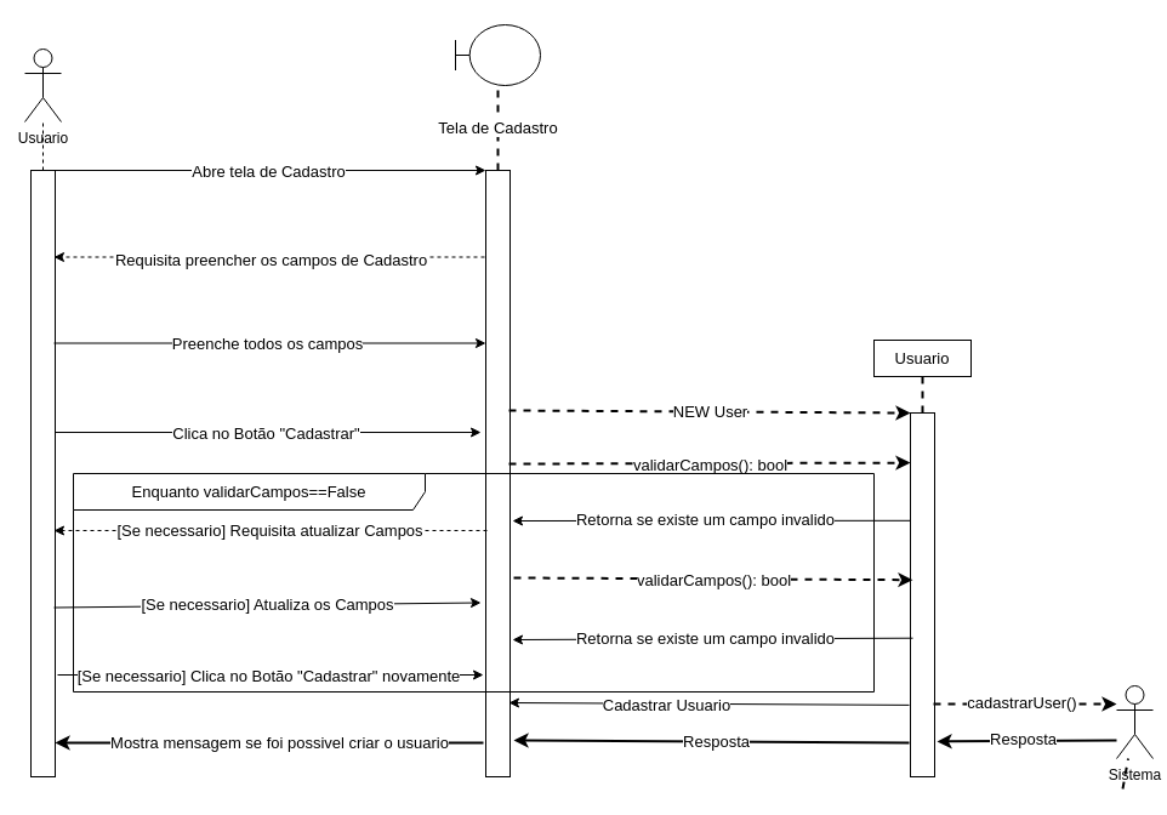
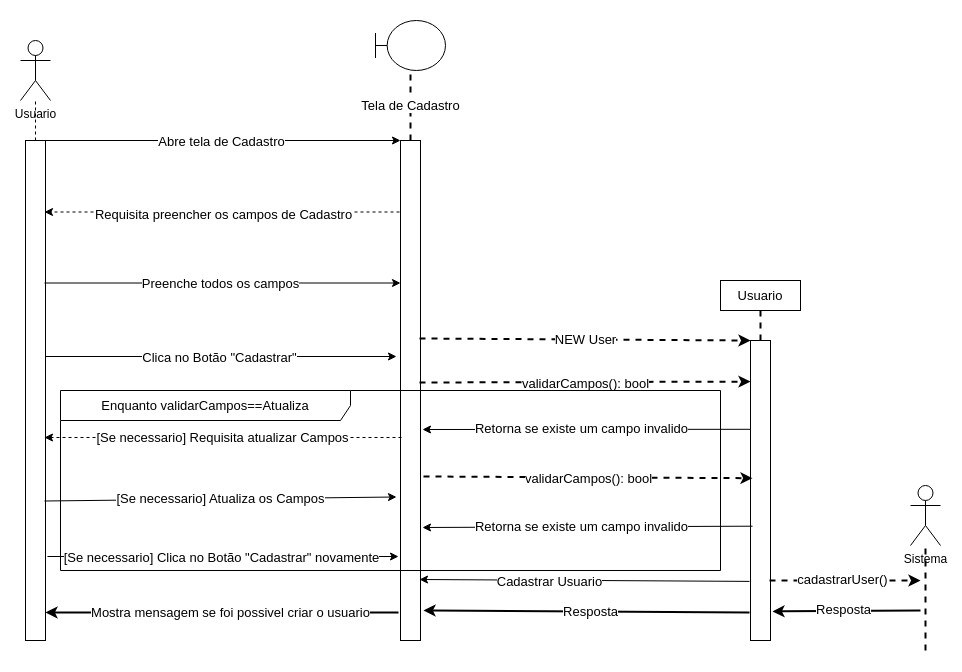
  <mxCell id="0" />
  <mxCell id="1" parent="0" />
  <mxCell id="2" value="Usuario" style="shape=umlActor;verticalLabelPosition=bottom;verticalAlign=top;html=1;outlineConnect=0;" parent="1" vertex="1"><mxGeometry x="20" y="40" width="30" height="60" as="geometry" /></mxCell>
  <mxCell id="3" value="" style="endArrow=none;dashed=1;html=1;rounded=0;exitX=0.5;exitY=0;exitDx=0;exitDy=0;" parent="1" source="5" target="2" edge="1"><mxGeometry width="50" height="50" relative="1" as="geometry"><mxPoint x="37.5" y="140" as="sourcePoint" /><mxPoint x="34.5" y="130" as="targetPoint" /></mxGeometry></mxCell>
  <mxCell id="4" value="" style="rounded=0;whiteSpace=wrap;html=1;" parent="1" vertex="1"><mxGeometry x="400" y="140" width="20" height="500" as="geometry" /></mxCell>
  <mxCell id="5" value="" style="rounded=0;whiteSpace=wrap;html=1;" parent="1" vertex="1"><mxGeometry x="25" y="140" width="20" height="500" as="geometry" /></mxCell>
  <mxCell id="6" value="" style="endArrow=classic;html=1;rounded=0;fontSize=13;exitX=0.75;exitY=0;exitDx=0;exitDy=0;entryX=0;entryY=0;entryDx=0;entryDy=0;" parent="1" source="5" target="4" edge="1"><mxGeometry width="50" height="50" relative="1" as="geometry"><mxPoint x="370" y="370" as="sourcePoint" /><mxPoint x="390" y="290" as="targetPoint" /></mxGeometry></mxCell>
  <mxCell id="7" value="Abre tela de Cadastro" style="edgeLabel;html=1;align=center;verticalAlign=middle;resizable=0;points=[];fontSize=13;" parent="6" vertex="1" connectable="0"><mxGeometry x="-0.144" y="-4" relative="1" as="geometry"><mxPoint x="26" y="-4" as="offset" /></mxGeometry></mxCell>
  <mxCell id="8" value="" style="shape=umlBoundary;whiteSpace=wrap;html=1;fontSize=13;" parent="1" vertex="1"><mxGeometry x="375" y="20" width="70" height="50" as="geometry" /></mxCell>
  <mxCell id="9" value="Tela de Cadastro" style="endArrow=none;dashed=1;html=1;strokeWidth=2;rounded=0;fontSize=13;exitX=0.5;exitY=0;exitDx=0;exitDy=0;" parent="1" source="4" target="8" edge="1"><mxGeometry width="50" height="50" relative="1" as="geometry"><mxPoint x="170" y="370" as="sourcePoint" /><mxPoint x="250" y="70" as="targetPoint" /></mxGeometry></mxCell>
  <mxCell id="10" value="" style="endArrow=classic;html=1;rounded=0;dashed=1;fontSize=13;entryX=0.95;entryY=0.143;entryDx=0;entryDy=0;exitX=-0.05;exitY=0.143;exitDx=0;exitDy=0;exitPerimeter=0;entryPerimeter=0;" parent="1" source="4" target="5" edge="1"><mxGeometry width="50" height="50" relative="1" as="geometry"><mxPoint x="370" y="370" as="sourcePoint" /><mxPoint x="420" y="320" as="targetPoint" /></mxGeometry></mxCell>
  <mxCell id="11" value="Requisita preencher os campos de Cadastro" style="edgeLabel;html=1;align=center;verticalAlign=middle;resizable=0;points=[];fontSize=13;" parent="10" vertex="1" connectable="0"><mxGeometry x="0.313" y="2" relative="1" as="geometry"><mxPoint x="56" as="offset" /></mxGeometry></mxCell>
  <mxCell id="12" value="Requisita preencher os campos de Cadastro" style="edgeLabel;html=1;align=center;verticalAlign=middle;resizable=0;points=[];fontSize=13;" parent="10" vertex="1" connectable="0"><mxGeometry x="0.313" y="2" relative="1" as="geometry"><mxPoint x="56" as="offset" /></mxGeometry></mxCell>
  <mxCell id="13" value="" style="rounded=0;whiteSpace=wrap;html=1;" parent="1" vertex="1"><mxGeometry x="750" y="340" width="20" height="300" as="geometry" /></mxCell>
  <mxCell id="14" value="" style="endArrow=classic;html=1;rounded=0;fontSize=13;entryX=0;entryY=0.285;entryDx=0;entryDy=0;exitX=0.95;exitY=0.285;exitDx=0;exitDy=0;entryPerimeter=0;exitPerimeter=0;" parent="1" source="5" target="4" edge="1"><mxGeometry width="50" height="50" relative="1" as="geometry"><mxPoint x="370" y="370" as="sourcePoint" /><mxPoint x="420" y="320" as="targetPoint" /></mxGeometry></mxCell>
  <mxCell id="15" value="Preenche todos os campos" style="edgeLabel;html=1;align=center;verticalAlign=middle;resizable=0;points=[];fontSize=13;" parent="14" vertex="1" connectable="0"><mxGeometry x="-0.166" relative="1" as="geometry"><mxPoint x="27" as="offset" /></mxGeometry></mxCell>
  <mxCell id="16" value="" style="endArrow=classic;html=1;rounded=0;fontSize=13;entryX=-0.2;entryY=0.432;entryDx=0;entryDy=0;exitX=1;exitY=0.432;exitDx=0;exitDy=0;entryPerimeter=0;exitPerimeter=0;" parent="1" source="5" target="4" edge="1"><mxGeometry width="50" height="50" relative="1" as="geometry"><mxPoint x="55" y="285" as="sourcePoint" /><mxPoint x="410" y="285" as="targetPoint" /></mxGeometry></mxCell>
  <mxCell id="17" value="Clica no Botão &quot;Cadastrar&quot;" style="edgeLabel;html=1;align=center;verticalAlign=middle;resizable=0;points=[];fontSize=13;" parent="16" vertex="1" connectable="0"><mxGeometry x="-0.166" relative="1" as="geometry"><mxPoint x="27" as="offset" /></mxGeometry></mxCell>
  <mxCell id="18" value="NEW User" style="endArrow=classic;dashed=1;html=1;strokeWidth=2;rounded=0;fontSize=13;entryX=0;entryY=0;entryDx=0;entryDy=0;exitX=0.95;exitY=0.396;exitDx=0;exitDy=0;endFill=1;exitPerimeter=0;" parent="1" source="4" target="13" edge="1"><mxGeometry width="50" height="50" relative="1" as="geometry"><mxPoint x="370" y="370" as="sourcePoint" /><mxPoint x="420" y="320" as="targetPoint" /></mxGeometry></mxCell>
  <mxCell id="19" value="Usuario&lt;br&gt;" style="rounded=0;whiteSpace=wrap;html=1;fontSize=13;" parent="1" vertex="1"><mxGeometry x="720" y="280" width="80" height="30" as="geometry" /></mxCell>
  <mxCell id="20" value="" style="endArrow=none;dashed=1;html=1;strokeWidth=2;rounded=0;fontSize=13;entryX=0.5;entryY=1;entryDx=0;entryDy=0;exitX=0.5;exitY=0;exitDx=0;exitDy=0;endFill=0;" parent="1" source="13" target="19" edge="1"><mxGeometry width="50" height="50" relative="1" as="geometry"><mxPoint x="480" y="352.5" as="sourcePoint" /><mxPoint x="600" y="350" as="targetPoint" /></mxGeometry></mxCell>
  <mxCell id="21" value="validarCampos(): bool" style="endArrow=classic;dashed=1;html=1;strokeWidth=2;rounded=0;fontSize=13;entryX=0;entryY=0.137;entryDx=0;entryDy=0;exitX=0.95;exitY=0.484;exitDx=0;exitDy=0;endFill=1;entryPerimeter=0;exitPerimeter=0;" parent="1" source="4" target="13" edge="1"><mxGeometry x="0.0" y="-1" width="50" height="50" relative="1" as="geometry"><mxPoint x="429" y="348.81" as="sourcePoint" /><mxPoint x="550" y="350" as="targetPoint" /><mxPoint as="offset" /></mxGeometry></mxCell>
  <mxCell id="22" value="" style="endArrow=classic;html=1;rounded=0;fontSize=13;exitX=0;exitY=0.296;exitDx=0;exitDy=0;exitPerimeter=0;entryX=1.1;entryY=0.578;entryDx=0;entryDy=0;entryPerimeter=0;" parent="1" source="13" target="4" edge="1"><mxGeometry width="50" height="50" relative="1" as="geometry"><mxPoint x="460" y="535" as="sourcePoint" /><mxPoint x="420" y="420" as="targetPoint" /></mxGeometry></mxCell>
  <mxCell id="23" value="Retorna se existe um campo invalido" style="edgeLabel;html=1;align=center;verticalAlign=middle;resizable=0;points=[];fontSize=13;" parent="22" vertex="1" connectable="0"><mxGeometry x="0.222" y="-1" relative="1" as="geometry"><mxPoint x="31" as="offset" /></mxGeometry></mxCell>
  <mxCell id="24" value="[Se necessario] Requisita atualizar Campos" style="endArrow=classic;html=1;rounded=0;fontSize=13;exitX=0.05;exitY=0.594;exitDx=0;exitDy=0;exitPerimeter=0;dashed=1;entryX=0.95;entryY=0.594;entryDx=0;entryDy=0;entryPerimeter=0;" parent="1" source="4" target="5" edge="1"><mxGeometry width="50" height="50" relative="1" as="geometry"><mxPoint x="390" y="429.92" as="sourcePoint" /><mxPoint x="40" y="419" as="targetPoint" /></mxGeometry></mxCell>
  <mxCell id="25" value="[Se necessario] Atualiza os Campos" style="endArrow=none;html=1;rounded=0;fontSize=13;exitX=-0.2;exitY=0.713;exitDx=0;exitDy=0;exitPerimeter=0;entryX=0.95;entryY=0.721;entryDx=0;entryDy=0;entryPerimeter=0;endFill=0;startArrow=classic;startFill=1;" parent="1" source="4" target="5" edge="1"><mxGeometry width="50" height="50" relative="1" as="geometry"><mxPoint x="387" y="450" as="sourcePoint" /><mxPoint x="30" y="450" as="targetPoint" /></mxGeometry></mxCell>
  <mxCell id="26" value="" style="endArrow=classic;html=1;rounded=0;fontSize=13;entryX=-0.1;entryY=0.832;entryDx=0;entryDy=0;exitX=1.1;exitY=0.832;exitDx=0;exitDy=0;entryPerimeter=0;exitPerimeter=0;" parent="1" source="5" target="4" edge="1"><mxGeometry width="50" height="50" relative="1" as="geometry"><mxPoint x="55" y="353.04" as="sourcePoint" /><mxPoint x="406" y="353.04" as="targetPoint" /></mxGeometry></mxCell>
  <mxCell id="27" value="[Se necessario]&amp;nbsp;Clica no Botão &quot;Cadastrar&quot; novamente" style="edgeLabel;html=1;align=center;verticalAlign=middle;resizable=0;points=[];fontSize=13;" parent="26" vertex="1" connectable="0"><mxGeometry x="-0.166" relative="1" as="geometry"><mxPoint x="27" as="offset" /></mxGeometry></mxCell>
  <mxCell id="28" value="validarCampos(): bool" style="endArrow=classic;dashed=1;html=1;strokeWidth=2;rounded=0;fontSize=13;entryX=0.1;entryY=0.459;entryDx=0;entryDy=0;endFill=1;entryPerimeter=0;exitX=1.15;exitY=0.672;exitDx=0;exitDy=0;exitPerimeter=0;" parent="1" source="4" target="13" edge="1"><mxGeometry x="0.0" y="-1" width="50" height="50" relative="1" as="geometry"><mxPoint x="450" y="464" as="sourcePoint" /><mxPoint x="690" y="463.99" as="targetPoint" /><mxPoint as="offset" /></mxGeometry></mxCell>
  <mxCell id="29" value="" style="endArrow=classic;html=1;rounded=0;fontSize=13;exitX=0.1;exitY=0.619;exitDx=0;exitDy=0;exitPerimeter=0;entryX=1.1;entryY=0.774;entryDx=0;entryDy=0;entryPerimeter=0;" parent="1" source="13" target="4" edge="1"><mxGeometry width="50" height="50" relative="1" as="geometry"><mxPoint x="690" y="506.92" as="sourcePoint" /><mxPoint x="420" y="507" as="targetPoint" /></mxGeometry></mxCell>
  <mxCell id="30" value="Retorna se existe um campo invalido" style="edgeLabel;html=1;align=center;verticalAlign=middle;resizable=0;points=[];fontSize=13;" parent="29" vertex="1" connectable="0"><mxGeometry x="0.222" y="-1" relative="1" as="geometry"><mxPoint x="31" as="offset" /></mxGeometry></mxCell>
- <mxCell id="31" value="Enquanto validarCampos==False" style="shape=umlFrame;whiteSpace=wrap;html=1;fontSize=13;fillColor=none;width=290;height=30;" parent="1" vertex="1"><mxGeometry x="60" y="390" width="660" height="180" as="geometry" /></mxCell>
+ <mxCell id="31" value="Enquanto validarCampos==Atualiza" style="shape=umlFrame;whiteSpace=wrap;html=1;fontSize=13;fillColor=none;width=290;height=30;" parent="1" vertex="1"><mxGeometry x="60" y="390" width="660" height="180" as="geometry" /></mxCell>
  <mxCell id="32" value="" style="endArrow=classic;html=1;rounded=0;fontSize=13;entryX=0.95;entryY=0.878;entryDx=0;entryDy=0;entryPerimeter=0;exitX=-0.05;exitY=0.803;exitDx=0;exitDy=0;exitPerimeter=0;" parent="1" source="13" target="4" edge="1"><mxGeometry width="50" height="50" relative="1" as="geometry"><mxPoint x="840" y="570" as="sourcePoint" /><mxPoint x="890" y="520" as="targetPoint" /></mxGeometry></mxCell>
  <mxCell id="33" value="Cadastrar Usuario" style="edgeLabel;html=1;align=center;verticalAlign=middle;resizable=0;points=[];fontSize=13;" parent="32" vertex="1" connectable="0"><mxGeometry x="0.212" y="1" relative="1" as="geometry"><mxPoint as="offset" /></mxGeometry></mxCell>
  <mxCell id="34" value="" style="endArrow=none;dashed=1;html=1;strokeWidth=2;rounded=0;fontSize=13;" parent="1" target="35" edge="1"><mxGeometry width="50" height="50" relative="1" as="geometry"><mxPoint x="925" y="650" as="sourcePoint" /><mxPoint x="900" y="580" as="targetPoint" /></mxGeometry></mxCell>
- <mxCell id="35" value="Sistema" style="shape=umlActor;verticalLabelPosition=bottom;verticalAlign=top;html=1;outlineConnect=0;" parent="1" vertex="1"><mxGeometry x="920" y="565" width="30" height="60" as="geometry" /></mxCell>
+ <mxCell id="35" value="Sistema" style="shape=umlActor;verticalLabelPosition=bottom;verticalAlign=top;html=1;outlineConnect=0;" parent="1" vertex="1"><mxGeometry x="910" y="485" width="30" height="60" as="geometry" /></mxCell>
  <mxCell id="36" value="" style="endArrow=classic;dashed=1;html=1;strokeWidth=2;rounded=0;fontSize=13;exitX=0.95;exitY=0.8;exitDx=0;exitDy=0;exitPerimeter=0;endFill=1;" parent="1" source="13" edge="1"><mxGeometry width="50" height="50" relative="1" as="geometry"><mxPoint x="905" y="660" as="sourcePoint" /><mxPoint x="920" y="580" as="targetPoint" /></mxGeometry></mxCell>
  <mxCell id="37" value="cadastrarUser()" style="edgeLabel;html=1;align=center;verticalAlign=middle;resizable=0;points=[];fontSize=13;" parent="36" vertex="1" connectable="0"><mxGeometry x="-0.256" y="2" relative="1" as="geometry"><mxPoint x="16" as="offset" /></mxGeometry></mxCell>
  <mxCell id="38" value="" style="endArrow=none;html=1;strokeWidth=2;rounded=0;fontSize=13;exitX=1.1;exitY=0.903;exitDx=0;exitDy=0;exitPerimeter=0;startArrow=classic;startFill=1;" parent="1" source="13" edge="1"><mxGeometry width="50" height="50" relative="1" as="geometry"><mxPoint x="779" y="590" as="sourcePoint" /><mxPoint x="920" y="610" as="targetPoint" /></mxGeometry></mxCell>
  <mxCell id="39" value="Resposta" style="edgeLabel;html=1;align=center;verticalAlign=middle;resizable=0;points=[];fontSize=13;" parent="38" vertex="1" connectable="0"><mxGeometry x="-0.256" y="2" relative="1" as="geometry"><mxPoint x="16" as="offset" /></mxGeometry></mxCell>
  <mxCell id="40" value="" style="endArrow=classic;html=1;strokeWidth=2;rounded=0;fontSize=13;exitX=-0.05;exitY=0.907;exitDx=0;exitDy=0;exitPerimeter=0;entryX=1.15;entryY=0.94;entryDx=0;entryDy=0;entryPerimeter=0;startArrow=none;startFill=0;endFill=1;" parent="1" source="13" target="4" edge="1"><mxGeometry width="50" height="50" relative="1" as="geometry"><mxPoint x="782" y="620.9" as="sourcePoint" /><mxPoint x="940" y="620" as="targetPoint" /></mxGeometry></mxCell>
  <mxCell id="41" value="Resposta" style="edgeLabel;html=1;align=center;verticalAlign=middle;resizable=0;points=[];fontSize=13;" parent="40" vertex="1" connectable="0"><mxGeometry x="-0.256" y="2" relative="1" as="geometry"><mxPoint x="-38" y="-3" as="offset" /></mxGeometry></mxCell>
  <mxCell id="42" value="" style="endArrow=classic;html=1;strokeWidth=2;rounded=0;fontSize=13;exitX=-0.1;exitY=0.944;exitDx=0;exitDy=0;exitPerimeter=0;entryX=1;entryY=0.944;entryDx=0;entryDy=0;entryPerimeter=0;startArrow=none;startFill=0;endFill=1;" parent="1" source="4" target="5" edge="1"><mxGeometry width="50" height="50" relative="1" as="geometry"><mxPoint x="336" y="682.1" as="sourcePoint" /><mxPoint x="10" y="680" as="targetPoint" /></mxGeometry></mxCell>
  <mxCell id="43" value="Mostra mensagem se foi possivel criar o usuario" style="edgeLabel;html=1;align=center;verticalAlign=middle;resizable=0;points=[];fontSize=13;" parent="42" vertex="1" connectable="0"><mxGeometry x="-0.256" y="2" relative="1" as="geometry"><mxPoint x="-38" y="-3" as="offset" /></mxGeometry></mxCell>
